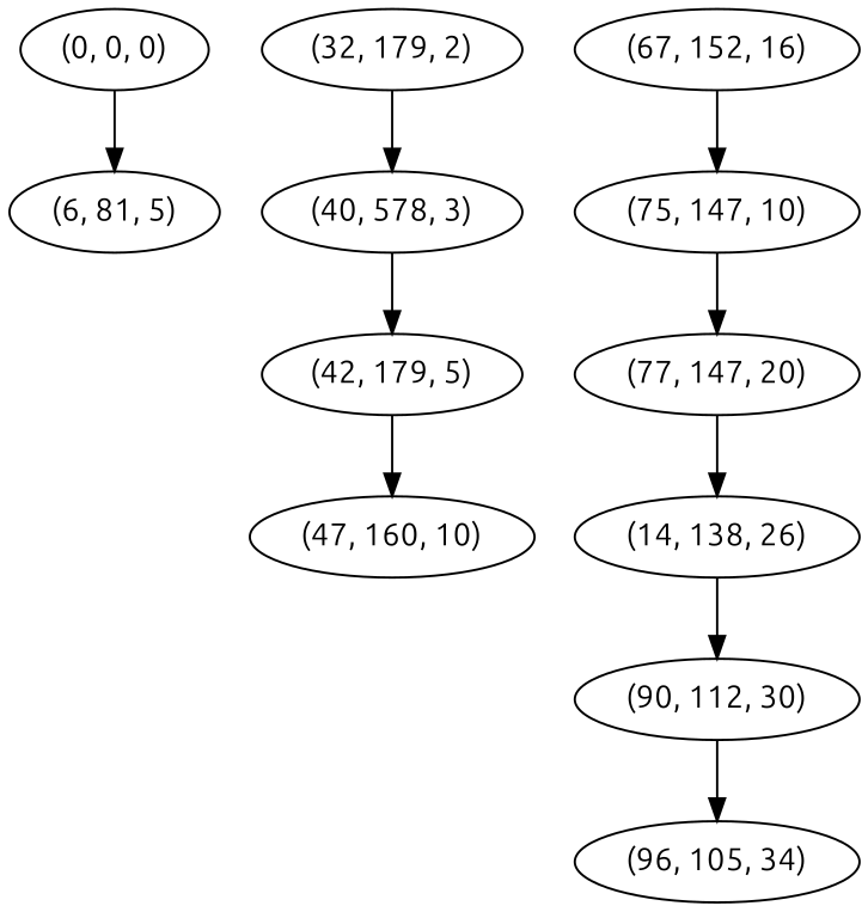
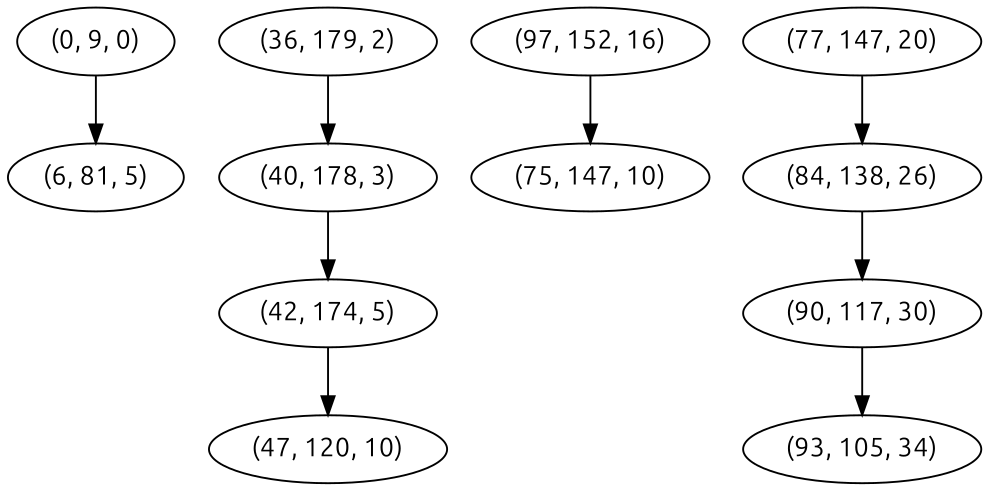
  digraph {
    fontname=Ubuntu
    node [fontname=Ubuntu]
    edge [fontname=Ubuntu]
    n1 [label="(6, 81, 5)"]
-   "(0, 0, 0)"
-   "(36, 179, 2)" [label="(32, 179, 2)"]
-   "(40, 178, 3)" [label="(40, 578, 3)"]
-   "(42, 174, 5)" [label="(42, 179, 5)"]
-   "(47, 160, 10)"
+   "(0, 0, 0)" [label="(0, 9, 0)"]
+   "(36, 179, 2)"
+   "(40, 178, 3)"
+   "(42, 174, 5)"
+   "(47, 160, 10)" [label="(47, 120, 10)"]
    n7 [label="(75, 147, 10)"]
-   "(67, 152, 16)"
+   "(67, 152, 16)" [label="(97, 152, 16)"]
    n9 [label="(77, 147, 20)"]
-   "(84, 138, 26)" [label="(14, 138, 26)"]
-   "(90, 112, 30)"
-   "(96, 105, 34)"
+   "(84, 138, 26)"
+   "(90, 112, 30)" [label="(90, 117, 30)"]
+   "(96, 105, 34)" [label="(93, 105, 34)"]
    "(0, 0, 0)" -> n1
    "(36, 179, 2)" -> "(40, 178, 3)"
    "(40, 178, 3)" -> "(42, 174, 5)"
    "(42, 174, 5)" -> "(47, 160, 10)"
-   n7 -> n9
    "(67, 152, 16)" -> n7
    n9 -> "(84, 138, 26)"
    "(84, 138, 26)" -> "(90, 112, 30)"
    "(90, 112, 30)" -> "(96, 105, 34)"
  }
